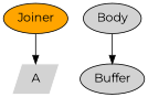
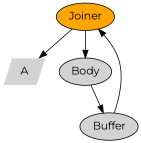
  digraph {
    fontname=Montserrat
    node [fillcolor=lightgrey fontname=Montserrat shape=ellipse style=filled]
    edge [fontname=Montserrat]
    A [color=white shape=parallelogram]
    Joiner [fillcolor=orange]
    Body
    Buffer
    Joiner -> A
+   Joiner -> Body
    Body -> Buffer
+   Buffer -> Joiner
  }
